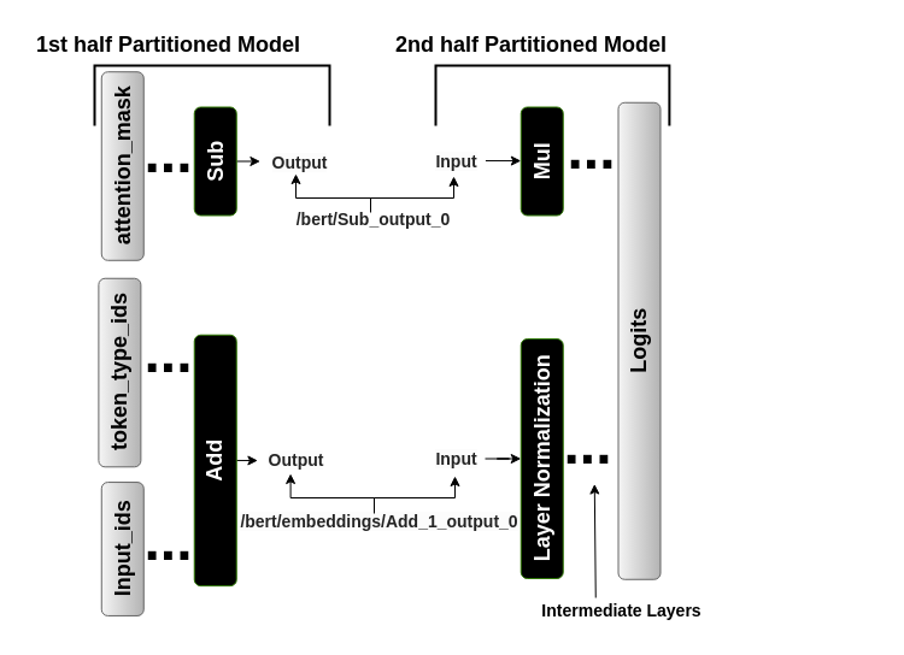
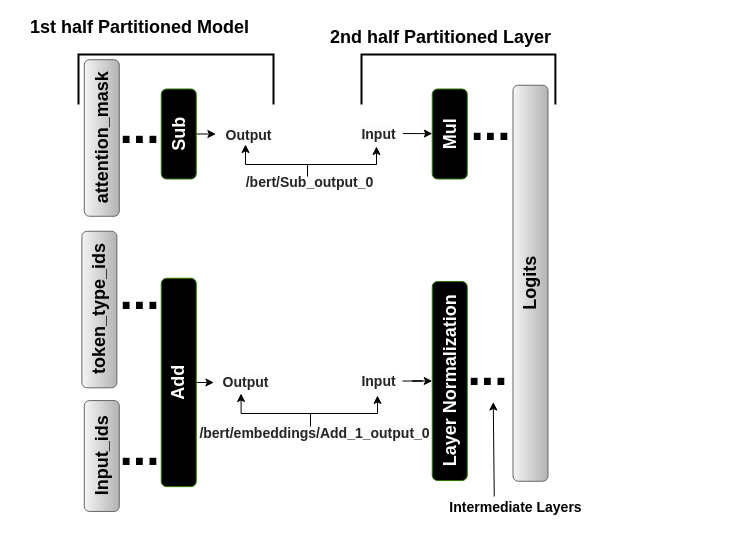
  <mxCell id="0" />
  <mxCell id="1" parent="0" />
  <mxCell id="2" value="&lt;font style=&quot;font-size: 18px;&quot;&gt;Logits&lt;/font&gt;" style="rounded=1;whiteSpace=wrap;html=1;fillColor=#f5f5f5;gradientColor=#b3b3b3;strokeColor=#666666;fontSize=14;fontStyle=1;rotation=-90;" parent="1" vertex="1"><mxGeometry x="332" y="265.25" width="396" height="35" as="geometry" /></mxCell>
  <mxCell id="3" value="" style="strokeWidth=2;html=1;shape=mxgraph.flowchart.annotation_1;align=left;pointerEvents=1;direction=south;fontSize=14;fontStyle=1" parent="1" vertex="1"><mxGeometry x="361" y="54" width="193.87" height="50" as="geometry" /></mxCell>
  <mxCell id="4" value="&lt;font style=&quot;font-size: 48px;&quot;&gt;...&lt;/font&gt;" style="text;html=1;align=center;verticalAlign=middle;resizable=0;points=[];autosize=1;strokeColor=none;fillColor=none;fontSize=14;fontStyle=1" parent="1" vertex="1"><mxGeometry x="109" y="91" width="60" height="70" as="geometry" /></mxCell>
  <mxCell id="5" value="" style="strokeWidth=2;html=1;shape=mxgraph.flowchart.annotation_1;align=left;pointerEvents=1;direction=south;fontSize=14;fontStyle=1" parent="1" vertex="1"><mxGeometry x="78" y="54" width="195" height="50" as="geometry" /></mxCell>
  <mxCell id="6" value="&lt;font style=&quot;font-size: 18px;&quot;&gt;Input_ids&lt;/font&gt;" style="rounded=1;whiteSpace=wrap;html=1;fillColor=#f5f5f5;gradientColor=#b3b3b3;strokeColor=#666666;fontSize=14;fontStyle=1;rotation=-90;" parent="1" vertex="1"><mxGeometry x="45.84" y="438" width="110.87" height="35" as="geometry" /></mxCell>
  <mxCell id="7" value="&lt;font style=&quot;font-size: 48px;&quot;&gt;...&lt;/font&gt;" style="text;html=1;align=center;verticalAlign=middle;resizable=0;points=[];autosize=1;strokeColor=none;fillColor=none;fontSize=14;fontStyle=1" parent="1" vertex="1"><mxGeometry x="459.75" y="88" width="60" height="70" as="geometry" /></mxCell>
  <mxCell id="8" value="&lt;font style=&quot;font-size: 48px;&quot;&gt;...&lt;/font&gt;" style="text;html=1;align=center;verticalAlign=middle;resizable=0;points=[];autosize=1;strokeColor=none;fillColor=none;fontSize=14;fontStyle=1" parent="1" vertex="1"><mxGeometry x="457" y="333" width="60" height="70" as="geometry" /></mxCell>
  <mxCell id="9" value="&lt;font style=&quot;font-size: 18px;&quot;&gt;token_type_ids&lt;/font&gt;" style="rounded=1;whiteSpace=wrap;html=1;fillColor=#f5f5f5;gradientColor=#b3b3b3;strokeColor=#666666;fontSize=14;fontStyle=1;rotation=-90;" parent="1" vertex="1"><mxGeometry x="20.61" y="291.53" width="156.55" height="35" as="geometry" /></mxCell>
  <mxCell id="10" value="&lt;span style=&quot;font-size: 18px;&quot;&gt;attention_mask&lt;/span&gt;" style="rounded=1;whiteSpace=wrap;html=1;fillColor=#f5f5f5;gradientColor=#b3b3b3;strokeColor=#666666;fontSize=14;fontStyle=1;rotation=-90;" parent="1" vertex="1"><mxGeometry x="23" y="120" width="156.55" height="35" as="geometry" /></mxCell>
  <mxCell id="11" style="edgeStyle=orthogonalEdgeStyle;rounded=0;orthogonalLoop=1;jettySize=auto;html=1;exitX=0.5;exitY=1;exitDx=0;exitDy=0;entryX=-0.043;entryY=0.441;entryDx=0;entryDy=0;entryPerimeter=0;" edge="1" parent="1" source="12" target="24"><mxGeometry relative="1" as="geometry"><mxPoint x="220.111" y="134" as="targetPoint" /></mxGeometry></mxCell>
  <mxCell id="12" value="&lt;font style=&quot;font-size: 18px;&quot;&gt;Sub&lt;/font&gt;" style="rounded=1;whiteSpace=wrap;html=1;fillColor=#000000;strokeColor=#2D7600;fontSize=14;fontStyle=1;rotation=-90;fontColor=#ffffff;" parent="1" vertex="1"><mxGeometry x="133.25" y="116" width="90" height="35" as="geometry" /></mxCell>
  <mxCell id="13" value="&lt;font style=&quot;font-size: 48px;&quot;&gt;...&lt;/font&gt;" style="text;html=1;align=center;verticalAlign=middle;resizable=0;points=[];autosize=1;strokeColor=none;fillColor=none;fontSize=14;fontStyle=1" parent="1" vertex="1"><mxGeometry x="109" y="256.53" width="60" height="70" as="geometry" /></mxCell>
  <mxCell id="14" value="&lt;font style=&quot;font-size: 48px;&quot;&gt;...&lt;/font&gt;" style="text;html=1;align=center;verticalAlign=middle;resizable=0;points=[];autosize=1;strokeColor=none;fillColor=none;fontSize=14;fontStyle=1" parent="1" vertex="1"><mxGeometry x="109" y="413" width="60" height="70" as="geometry" /></mxCell>
  <mxCell id="15" style="edgeStyle=orthogonalEdgeStyle;rounded=0;orthogonalLoop=1;jettySize=auto;html=1;exitX=0.5;exitY=1;exitDx=0;exitDy=0;entryX=-0.027;entryY=0.475;entryDx=0;entryDy=0;entryPerimeter=0;" edge="1" parent="1" source="16" target="30"><mxGeometry relative="1" as="geometry"><mxPoint x="215.667" y="382" as="targetPoint" /></mxGeometry></mxCell>
  <mxCell id="16" value="&lt;font style=&quot;font-size: 18px;&quot;&gt;Add&lt;/font&gt;" style="rounded=1;whiteSpace=wrap;html=1;fillColor=#000000;strokeColor=#2D7600;fontSize=14;fontStyle=1;rotation=-90;fontColor=#ffffff;" parent="1" vertex="1"><mxGeometry x="74.07" y="364.45" width="208.38" height="35" as="geometry" /></mxCell>
  <mxCell id="17" value="&lt;font style=&quot;font-size: 18px;&quot;&gt;Mul&lt;/font&gt;" style="rounded=1;whiteSpace=wrap;html=1;fillColor=#000000;strokeColor=#2D7600;fontSize=14;fontStyle=1;rotation=-90;fontColor=#ffffff;" parent="1" vertex="1"><mxGeometry x="404.25" y="116" width="90" height="35" as="geometry" /></mxCell>
  <mxCell id="18" value="&lt;font style=&quot;font-size: 18px;&quot;&gt;Layer Normalization&lt;/font&gt;" style="rounded=1;whiteSpace=wrap;html=1;fillColor=#000000;strokeColor=#2D7600;fontSize=14;fontStyle=1;rotation=-90;fontColor=#ffffff;" parent="1" vertex="1"><mxGeometry x="349.75" y="363" width="199" height="35" as="geometry" /></mxCell>
  <mxCell id="19" value="&lt;font style=&quot;font-size: 14px;&quot;&gt;Intermediate Layers&lt;/font&gt;" style="text;html=1;align=center;verticalAlign=middle;resizable=0;points=[];autosize=1;strokeColor=none;fillColor=none;fontSize=14;fontStyle=1" vertex="1" parent="1"><mxGeometry x="443.75" y="492.49" width="142" height="29" as="geometry" /></mxCell>
  <mxCell id="20" value="" style="endArrow=classic;html=1;rounded=0;entryX=0.596;entryY=0.979;entryDx=0;entryDy=0;entryPerimeter=0;" edge="1" parent="1" target="8"><mxGeometry width="50" height="50" relative="1" as="geometry"><mxPoint x="493.75" y="496" as="sourcePoint" /><mxPoint x="493.75" y="433" as="targetPoint" /></mxGeometry></mxCell>
- <mxCell id="21" value="&lt;font style=&quot;font-size: 18px;&quot;&gt;1st half Partitioned Model&lt;/font&gt;" style="text;html=1;align=center;verticalAlign=middle;resizable=0;points=[];autosize=1;strokeColor=none;fillColor=none;fontSize=14;fontStyle=1" vertex="1" parent="1"><mxGeometry x="20.5" y="20" width="237" height="34" as="geometry" /></mxCell>
- <mxCell id="22" value="&lt;font style=&quot;font-size: 18px;&quot;&gt;2nd half Partitioned Model&lt;/font&gt;" style="text;html=1;align=center;verticalAlign=middle;resizable=0;points=[];autosize=1;strokeColor=none;fillColor=none;fontSize=14;fontStyle=1" vertex="1" parent="1"><mxGeometry x="318.5" y="20" width="243" height="34" as="geometry" /></mxCell>
+ <mxCell id="21" value="&lt;font style=&quot;font-size: 18px;&quot;&gt;1st half Partitioned Model&lt;/font&gt;" style="text;html=1;align=center;verticalAlign=middle;resizable=0;points=[];autosize=1;strokeColor=none;fillColor=none;fontSize=14;fontStyle=1" vertex="1" parent="1"><mxGeometry x="20.5" y="10" width="237" height="34" as="geometry" /></mxCell>
+ <mxCell id="22" value="&lt;font style=&quot;font-size: 18px;&quot;&gt;2nd half Partitioned Layer&lt;/font&gt;" style="text;html=1;align=center;verticalAlign=middle;resizable=0;points=[];autosize=1;strokeColor=none;fillColor=none;fontSize=14;fontStyle=1" vertex="1" parent="1"><mxGeometry x="318.5" y="20" width="243" height="34" as="geometry" /></mxCell>
  <mxCell id="23" value="&lt;div style=&quot;text-align: start;&quot;&gt;&lt;span style=&quot;background-color: initial; white-space-collapse: preserve;&quot;&gt;&lt;font color=&quot;#242424&quot;&gt;/bert/Sub_output_0&lt;/font&gt;&lt;/span&gt;&lt;/div&gt;" style="text;html=1;align=center;verticalAlign=middle;resizable=0;points=[];autosize=1;strokeColor=none;fillColor=none;fontSize=14;fontStyle=1;rotation=0;" vertex="1" parent="1"><mxGeometry x="240" y="167" width="137" height="29" as="geometry" /></mxCell>
  <mxCell id="24" value="&lt;div style=&quot;text-align: start;&quot;&gt;&lt;font color=&quot;#242424&quot;&gt;&lt;span style=&quot;white-space-collapse: preserve; background-color: rgb(252, 252, 252);&quot;&gt;Output&lt;/span&gt;&lt;/font&gt;&lt;/div&gt;" style="text;html=1;align=center;verticalAlign=middle;resizable=0;points=[];autosize=1;strokeColor=none;fillColor=none;fontSize=14;fontStyle=1;rotation=0;" vertex="1" parent="1"><mxGeometry x="218" y="120" width="60" height="29" as="geometry" /></mxCell>
  <mxCell id="25" style="edgeStyle=orthogonalEdgeStyle;rounded=0;orthogonalLoop=1;jettySize=auto;html=1;entryX=0.5;entryY=0;entryDx=0;entryDy=0;exitX=1.009;exitY=0.485;exitDx=0;exitDy=0;exitPerimeter=0;" edge="1" parent="1" source="26" target="17"><mxGeometry relative="1" as="geometry"><mxPoint x="365" y="133.5" as="sourcePoint" /></mxGeometry></mxCell>
  <mxCell id="26" value="&lt;div style=&quot;text-align: start;&quot;&gt;&lt;font color=&quot;#242424&quot;&gt;&lt;span style=&quot;white-space-collapse: preserve; background-color: rgb(252, 252, 252);&quot;&gt;Input&lt;/span&gt;&lt;/font&gt;&lt;/div&gt;" style="text;html=1;align=center;verticalAlign=middle;resizable=0;points=[];autosize=1;strokeColor=none;fillColor=none;fontSize=14;fontStyle=1;rotation=0;" vertex="1" parent="1"><mxGeometry x="353" y="119" width="49" height="29" as="geometry" /></mxCell>
  <mxCell id="27" value="" style="edgeStyle=orthogonalEdgeStyle;rounded=0;orthogonalLoop=1;jettySize=auto;html=1;" edge="1" parent="1"><mxGeometry relative="1" as="geometry"><Array as="points"><mxPoint x="290" y="164" /><mxPoint x="376" y="164" /><mxPoint x="376" y="146" /></Array><mxPoint x="307" y="175" as="sourcePoint" /><mxPoint x="376" y="146" as="targetPoint" /></mxGeometry></mxCell>
  <mxCell id="28" style="edgeStyle=orthogonalEdgeStyle;rounded=0;orthogonalLoop=1;jettySize=auto;html=1;entryX=0.392;entryY=1.004;entryDx=0;entryDy=0;entryPerimeter=0;" edge="1" parent="1"><mxGeometry relative="1" as="geometry"><mxPoint x="245" y="144" as="targetPoint" /><Array as="points"><mxPoint x="307" y="176" /><mxPoint x="307" y="164" /><mxPoint x="245" y="164" /></Array><mxPoint x="307" y="176" as="sourcePoint" /></mxGeometry></mxCell>
  <mxCell id="29" value="&lt;b style=&quot;color: rgb(36, 36, 36); text-align: start; white-space-collapse: preserve; background-color: rgb(252, 252, 252);&quot;&gt;&lt;font style=&quot;font-size: 14px;&quot;&gt;/bert/embeddings/Add_1_output_0&lt;/font&gt;&lt;/b&gt;" style="text;html=1;align=center;verticalAlign=middle;resizable=0;points=[];autosize=1;strokeColor=none;fillColor=none;fontSize=14;fontStyle=1;rotation=0;" vertex="1" parent="1"><mxGeometry x="190" y="418" width="248" height="29" as="geometry" /></mxCell>
  <mxCell id="30" value="&lt;div style=&quot;text-align: start;&quot;&gt;&lt;font color=&quot;#242424&quot;&gt;&lt;span style=&quot;white-space-collapse: preserve; background-color: rgb(252, 252, 252);&quot;&gt;Output&lt;/span&gt;&lt;/font&gt;&lt;/div&gt;" style="text;html=1;align=center;verticalAlign=middle;resizable=0;points=[];autosize=1;strokeColor=none;fillColor=none;fontSize=14;fontStyle=1;rotation=0;" vertex="1" parent="1"><mxGeometry x="215" y="367.45" width="60" height="29" as="geometry" /></mxCell>
  <mxCell id="31" value="" style="edgeStyle=orthogonalEdgeStyle;rounded=0;orthogonalLoop=1;jettySize=auto;html=1;" edge="1" parent="1" target="34"><mxGeometry relative="1" as="geometry"><Array as="points"><mxPoint x="310" y="413" /><mxPoint x="377" y="413" /></Array><mxPoint x="310" y="426" as="sourcePoint" /><mxPoint x="377" y="393.45" as="targetPoint" /></mxGeometry></mxCell>
  <mxCell id="32" style="edgeStyle=orthogonalEdgeStyle;rounded=0;orthogonalLoop=1;jettySize=auto;html=1;entryX=0.392;entryY=1.004;entryDx=0;entryDy=0;entryPerimeter=0;" edge="1" parent="1"><mxGeometry relative="1" as="geometry"><mxPoint x="240.59" y="393" as="targetPoint" /><Array as="points"><mxPoint x="310" y="425" /><mxPoint x="310" y="413" /><mxPoint x="241" y="413" /></Array><mxPoint x="310" y="424" as="sourcePoint" /></mxGeometry></mxCell>
  <mxCell id="33" style="edgeStyle=orthogonalEdgeStyle;rounded=0;orthogonalLoop=1;jettySize=auto;html=1;entryX=0.5;entryY=0;entryDx=0;entryDy=0;" edge="1" parent="1" source="34" target="18"><mxGeometry relative="1" as="geometry" /></mxCell>
  <mxCell id="34" value="&lt;div style=&quot;text-align: start;&quot;&gt;&lt;font color=&quot;#242424&quot;&gt;&lt;span style=&quot;white-space-collapse: preserve; background-color: rgb(252, 252, 252);&quot;&gt;Input&lt;/span&gt;&lt;/font&gt;&lt;/div&gt;" style="text;html=1;align=center;verticalAlign=middle;resizable=0;points=[];autosize=1;strokeColor=none;fillColor=none;fontSize=14;fontStyle=1;rotation=0;" vertex="1" parent="1"><mxGeometry x="353" y="366" width="49" height="29" as="geometry" /></mxCell>
